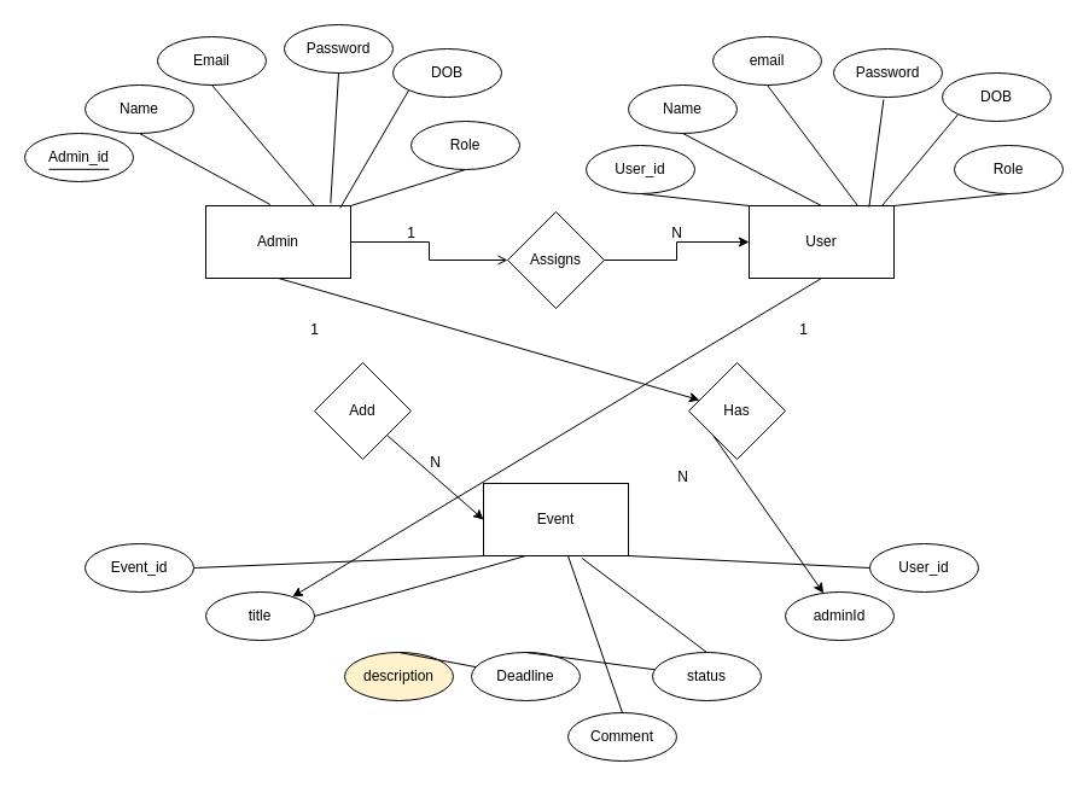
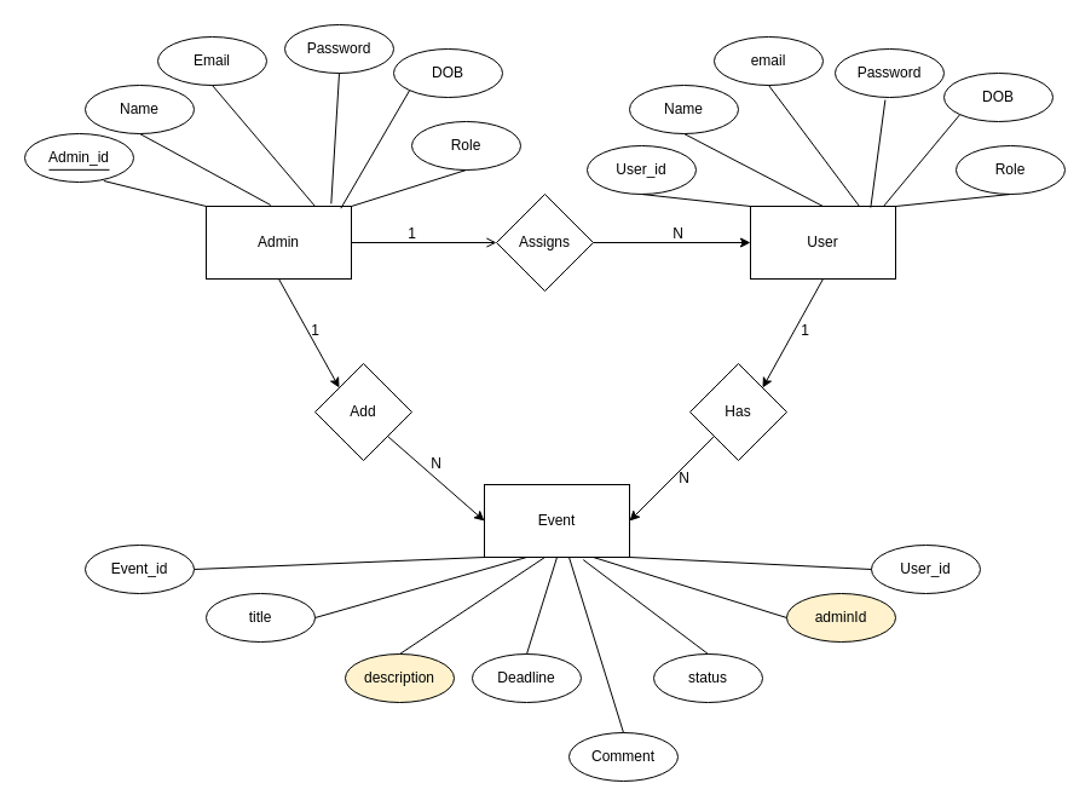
  <mxCell id="0" />
  <mxCell id="1" parent="0" />
  <mxCell id="2" style="edgeStyle=orthogonalEdgeStyle;rounded=0;orthogonalLoop=1;jettySize=auto;html=1;exitX=1;exitY=0.5;exitDx=0;exitDy=0;entryX=0;entryY=0.5;entryDx=0;entryDy=0;endArrow=open;" edge="1" parent="1" source="4" target="6"><mxGeometry relative="1" as="geometry" /></mxCell>
- <mxCell id="3" style="rounded=0;orthogonalLoop=1;jettySize=auto;html=1;exitX=0.5;exitY=1;exitDx=0;exitDy=0;" edge="1" parent="1" source="4" target="27"><mxGeometry relative="1" as="geometry" /></mxCell>
+ <mxCell id="3" style="rounded=0;orthogonalLoop=1;jettySize=auto;html=1;exitX=0.5;exitY=1;exitDx=0;exitDy=0;entryX=0;entryY=0;entryDx=0;entryDy=0;" edge="1" parent="1" source="4" target="25"><mxGeometry relative="1" as="geometry" /></mxCell>
  <mxCell id="4" value="Admin" style="rounded=0;whiteSpace=wrap;html=1;" vertex="1" parent="1"><mxGeometry x="170" y="170" width="120" height="60" as="geometry" /></mxCell>
  <mxCell id="5" style="edgeStyle=orthogonalEdgeStyle;rounded=0;orthogonalLoop=1;jettySize=auto;html=1;exitX=1;exitY=0.5;exitDx=0;exitDy=0;entryX=0;entryY=0.5;entryDx=0;entryDy=0;" edge="1" parent="1" source="6" target="8"><mxGeometry relative="1" as="geometry" /></mxCell>
- <mxCell id="6" value="Assigns" style="rhombus;whiteSpace=wrap;html=1;" vertex="1" parent="1"><mxGeometry x="420" y="175" width="80" height="80" as="geometry" /></mxCell>
- <mxCell id="7" style="rounded=0;orthogonalLoop=1;jettySize=auto;html=1;exitX=0.5;exitY=1;exitDx=0;exitDy=0;" edge="1" parent="1" source="8" target="31"><mxGeometry relative="1" as="geometry" /></mxCell>
+ <mxCell id="6" value="Assigns" style="rhombus;whiteSpace=wrap;html=1;" vertex="1" parent="1"><mxGeometry x="410" y="160" width="80" height="80" as="geometry" /></mxCell>
+ <mxCell id="7" style="rounded=0;orthogonalLoop=1;jettySize=auto;html=1;exitX=0.5;exitY=1;exitDx=0;exitDy=0;entryX=1;entryY=0;entryDx=0;entryDy=0;" edge="1" parent="1" source="8" target="27"><mxGeometry relative="1" as="geometry" /></mxCell>
  <mxCell id="8" value="User" style="rounded=0;whiteSpace=wrap;html=1;" vertex="1" parent="1"><mxGeometry x="620" y="170" width="120" height="60" as="geometry" /></mxCell>
  <mxCell id="9" value="N" style="text;html=1;align=center;verticalAlign=middle;resizable=0;points=[];autosize=1;strokeColor=none;fillColor=none;" vertex="1" parent="1"><mxGeometry x="545" y="178" width="30" height="30" as="geometry" /></mxCell>
  <mxCell id="10" value="1" style="text;html=1;align=center;verticalAlign=middle;resizable=0;points=[];autosize=1;strokeColor=none;fillColor=none;" vertex="1" parent="1"><mxGeometry x="325" y="178" width="30" height="30" as="geometry" /></mxCell>
  <mxCell id="11" value="Admin_id" style="ellipse;whiteSpace=wrap;html=1;" vertex="1" parent="1"><mxGeometry x="20" y="110" width="90" height="40" as="geometry" /></mxCell>
  <mxCell id="12" value="Name" style="ellipse;whiteSpace=wrap;html=1;" vertex="1" parent="1"><mxGeometry x="70" y="70" width="90" height="40" as="geometry" /></mxCell>
  <mxCell id="13" value="Email" style="ellipse;whiteSpace=wrap;html=1;" vertex="1" parent="1"><mxGeometry x="130" y="30" width="90" height="40" as="geometry" /></mxCell>
+ <mxCell id="14" value="" style="endArrow=none;html=1;rounded=0;exitX=0;exitY=0;exitDx=0;exitDy=0;entryX=0.726;entryY=0.975;entryDx=0;entryDy=0;entryPerimeter=0;" edge="1" parent="1" source="4" target="11"><mxGeometry width="50" height="50" relative="1" as="geometry"><mxPoint x="110" y="190" as="sourcePoint" /><mxPoint x="160" y="140" as="targetPoint" /></mxGeometry></mxCell>
  <mxCell id="15" value="" style="endArrow=none;html=1;rounded=0;exitX=0.444;exitY=-0.017;exitDx=0;exitDy=0;entryX=0.5;entryY=1;entryDx=0;entryDy=0;exitPerimeter=0;" edge="1" parent="1" source="4" target="12"><mxGeometry width="50" height="50" relative="1" as="geometry"><mxPoint x="180" y="180" as="sourcePoint" /><mxPoint x="135" y="149" as="targetPoint" /></mxGeometry></mxCell>
  <mxCell id="16" value="" style="endArrow=none;html=1;rounded=0;entryX=0.5;entryY=1;entryDx=0;entryDy=0;" edge="1" parent="1" target="13"><mxGeometry width="50" height="50" relative="1" as="geometry"><mxPoint x="260" y="170" as="sourcePoint" /><mxPoint x="310" y="120" as="targetPoint" /></mxGeometry></mxCell>
  <mxCell id="17" value="User_id" style="ellipse;whiteSpace=wrap;html=1;" vertex="1" parent="1"><mxGeometry x="485" y="120" width="90" height="40" as="geometry" /></mxCell>
  <mxCell id="18" value="Name" style="ellipse;whiteSpace=wrap;html=1;" vertex="1" parent="1"><mxGeometry x="520" y="70" width="90" height="40" as="geometry" /></mxCell>
  <mxCell id="19" value="email" style="ellipse;whiteSpace=wrap;html=1;" vertex="1" parent="1"><mxGeometry x="590" y="30" width="90" height="40" as="geometry" /></mxCell>
  <mxCell id="20" value="" style="endArrow=none;html=1;rounded=0;entryX=0.5;entryY=1;entryDx=0;entryDy=0;exitX=0.75;exitY=0;exitDx=0;exitDy=0;" edge="1" parent="1" source="8" target="19"><mxGeometry width="50" height="50" relative="1" as="geometry"><mxPoint x="730" y="170" as="sourcePoint" /><mxPoint x="780" y="120" as="targetPoint" /></mxGeometry></mxCell>
  <mxCell id="21" value="" style="endArrow=none;html=1;rounded=0;exitX=0.5;exitY=0;exitDx=0;exitDy=0;entryX=0.5;entryY=1;entryDx=0;entryDy=0;" edge="1" parent="1" source="8" target="18"><mxGeometry width="50" height="50" relative="1" as="geometry"><mxPoint x="640" y="160" as="sourcePoint" /><mxPoint x="690" y="110" as="targetPoint" /></mxGeometry></mxCell>
  <mxCell id="22" value="" style="endArrow=none;html=1;rounded=0;exitX=0;exitY=0;exitDx=0;exitDy=0;entryX=0.5;entryY=1;entryDx=0;entryDy=0;" edge="1" parent="1" source="8" target="17"><mxGeometry width="50" height="50" relative="1" as="geometry"><mxPoint x="610" y="170" as="sourcePoint" /><mxPoint x="660" y="120" as="targetPoint" /></mxGeometry></mxCell>
  <mxCell id="23" value="Event" style="rounded=0;whiteSpace=wrap;html=1;" vertex="1" parent="1"><mxGeometry x="400" y="400" width="120" height="60" as="geometry" /></mxCell>
  <mxCell id="24" style="rounded=0;orthogonalLoop=1;jettySize=auto;html=1;exitX=1;exitY=1;exitDx=0;exitDy=0;entryX=0;entryY=0.5;entryDx=0;entryDy=0;" edge="1" parent="1" source="25" target="23"><mxGeometry relative="1" as="geometry" /></mxCell>
  <mxCell id="25" value="Add" style="rhombus;whiteSpace=wrap;html=1;" vertex="1" parent="1"><mxGeometry x="260" y="300" width="80" height="80" as="geometry" /></mxCell>
- <mxCell id="26" style="rounded=0;orthogonalLoop=1;jettySize=auto;html=1;exitX=0;exitY=1;exitDx=0;exitDy=0;" edge="1" parent="1" source="27" target="33"><mxGeometry relative="1" as="geometry" /></mxCell>
+ <mxCell id="26" style="rounded=0;orthogonalLoop=1;jettySize=auto;html=1;exitX=0;exitY=1;exitDx=0;exitDy=0;entryX=1;entryY=0.5;entryDx=0;entryDy=0;" edge="1" parent="1" source="27" target="23"><mxGeometry relative="1" as="geometry" /></mxCell>
  <mxCell id="27" value="Has" style="rhombus;whiteSpace=wrap;html=1;" vertex="1" parent="1"><mxGeometry x="570" y="300" width="80" height="80" as="geometry" /></mxCell>
  <mxCell id="28" value="status" style="ellipse;whiteSpace=wrap;html=1;" vertex="1" parent="1"><mxGeometry x="540" y="540" width="90" height="40" as="geometry" /></mxCell>
  <mxCell id="29" value="Deadline" style="ellipse;whiteSpace=wrap;html=1;" vertex="1" parent="1"><mxGeometry x="390" y="540" width="90" height="40" as="geometry" /></mxCell>
  <mxCell id="30" value="description" style="ellipse;whiteSpace=wrap;html=1;fillColor=#fff2cc;" vertex="1" parent="1"><mxGeometry x="285" y="540" width="90" height="40" as="geometry" /></mxCell>
  <mxCell id="31" value="title" style="ellipse;whiteSpace=wrap;html=1;" vertex="1" parent="1"><mxGeometry x="170" y="490" width="90" height="40" as="geometry" /></mxCell>
  <mxCell id="32" value="User_id" style="ellipse;whiteSpace=wrap;html=1;" vertex="1" parent="1"><mxGeometry x="720" y="450" width="90" height="40" as="geometry" /></mxCell>
- <mxCell id="33" value="adminId" style="ellipse;whiteSpace=wrap;html=1;" vertex="1" parent="1"><mxGeometry x="650" y="490" width="90" height="40" as="geometry" /></mxCell>
+ <mxCell id="33" value="adminId" style="ellipse;whiteSpace=wrap;html=1;fillColor=#fff2cc;" vertex="1" parent="1"><mxGeometry x="650" y="490" width="90" height="40" as="geometry" /></mxCell>
  <mxCell id="34" value="" style="endArrow=none;html=1;rounded=0;exitX=1;exitY=0.5;exitDx=0;exitDy=0;" edge="1" parent="1" source="56"><mxGeometry width="50" height="50" relative="1" as="geometry"><mxPoint x="350" y="510" as="sourcePoint" /><mxPoint x="400" y="460" as="targetPoint" /></mxGeometry></mxCell>
  <mxCell id="35" value="" style="endArrow=none;html=1;rounded=0;exitX=1;exitY=0.5;exitDx=0;exitDy=0;" edge="1" parent="1" source="31"><mxGeometry width="50" height="50" relative="1" as="geometry"><mxPoint x="385" y="510" as="sourcePoint" /><mxPoint x="435" y="460" as="targetPoint" /></mxGeometry></mxCell>
- <mxCell id="36" value="" style="endArrow=none;html=1;rounded=0;exitX=0.5;exitY=0;exitDx=0;exitDy=0;" edge="1" parent="1" source="30" target="29"><mxGeometry width="50" height="50" relative="1" as="geometry"><mxPoint x="420" y="510" as="sourcePoint" /><mxPoint x="470" y="460" as="targetPoint" /></mxGeometry></mxCell>
- <mxCell id="37" value="" style="endArrow=none;html=1;rounded=0;exitX=0.5;exitY=0;exitDx=0;exitDy=0;" edge="1" parent="1" source="29" target="28"><mxGeometry width="50" height="50" relative="1" as="geometry"><mxPoint x="470" y="510" as="sourcePoint" /><mxPoint x="520" y="460" as="targetPoint" /></mxGeometry></mxCell>
+ <mxCell id="36" value="" style="endArrow=none;html=1;rounded=0;exitX=0.5;exitY=0;exitDx=0;exitDy=0;entryX=0.417;entryY=1;entryDx=0;entryDy=0;entryPerimeter=0;" edge="1" parent="1" source="30" target="23"><mxGeometry width="50" height="50" relative="1" as="geometry"><mxPoint x="420" y="510" as="sourcePoint" /><mxPoint x="470" y="460" as="targetPoint" /></mxGeometry></mxCell>
+ <mxCell id="37" value="" style="endArrow=none;html=1;rounded=0;entryX=0.5;entryY=1;entryDx=0;entryDy=0;exitX=0.5;exitY=0;exitDx=0;exitDy=0;" edge="1" parent="1" source="29" target="23"><mxGeometry width="50" height="50" relative="1" as="geometry"><mxPoint x="470" y="510" as="sourcePoint" /><mxPoint x="520" y="460" as="targetPoint" /></mxGeometry></mxCell>
  <mxCell id="38" value="" style="endArrow=none;html=1;rounded=0;entryX=0.681;entryY=1.035;entryDx=0;entryDy=0;exitX=0.5;exitY=0;exitDx=0;exitDy=0;entryPerimeter=0;" edge="1" parent="1" source="28" target="23"><mxGeometry width="50" height="50" relative="1" as="geometry"><mxPoint x="510" y="530" as="sourcePoint" /><mxPoint x="560" y="480" as="targetPoint" /></mxGeometry></mxCell>
  <mxCell id="39" value="" style="endArrow=none;html=1;rounded=0;entryX=0;entryY=0.5;entryDx=0;entryDy=0;exitX=1;exitY=1;exitDx=0;exitDy=0;" edge="1" parent="1" source="23" target="32"><mxGeometry width="50" height="50" relative="1" as="geometry"><mxPoint x="580" y="500" as="sourcePoint" /><mxPoint x="630" y="450" as="targetPoint" /></mxGeometry></mxCell>
+ <mxCell id="40" value="" style="endArrow=none;html=1;rounded=0;entryX=0;entryY=0.5;entryDx=0;entryDy=0;exitX=0.75;exitY=1;exitDx=0;exitDy=0;" edge="1" parent="1" source="23" target="33"><mxGeometry width="50" height="50" relative="1" as="geometry"><mxPoint x="580" y="520" as="sourcePoint" /><mxPoint x="630" y="470" as="targetPoint" /></mxGeometry></mxCell>
  <mxCell id="41" value="Password" style="ellipse;whiteSpace=wrap;html=1;" vertex="1" parent="1"><mxGeometry x="690" y="40" width="90" height="40" as="geometry" /></mxCell>
  <mxCell id="42" value="" style="endArrow=none;html=1;rounded=0;entryX=0.46;entryY=1.051;entryDx=0;entryDy=0;entryPerimeter=0;exitX=0.828;exitY=0.017;exitDx=0;exitDy=0;exitPerimeter=0;" edge="1" parent="1" source="8" target="41"><mxGeometry width="50" height="50" relative="1" as="geometry"><mxPoint x="740" y="170" as="sourcePoint" /><mxPoint x="790" y="120" as="targetPoint" /></mxGeometry></mxCell>
  <mxCell id="43" value="1" style="text;html=1;align=center;verticalAlign=middle;resizable=0;points=[];autosize=1;strokeColor=none;fillColor=none;" vertex="1" parent="1"><mxGeometry x="650" y="258" width="30" height="30" as="geometry" /></mxCell>
  <mxCell id="44" value="N" style="text;html=1;align=center;verticalAlign=middle;resizable=0;points=[];autosize=1;strokeColor=none;fillColor=none;" vertex="1" parent="1"><mxGeometry x="550" y="380" width="30" height="30" as="geometry" /></mxCell>
  <mxCell id="45" value="1" style="text;html=1;align=center;verticalAlign=middle;resizable=0;points=[];autosize=1;strokeColor=none;fillColor=none;" vertex="1" parent="1"><mxGeometry x="245" y="258" width="30" height="30" as="geometry" /></mxCell>
  <mxCell id="46" value="N" style="text;html=1;align=center;verticalAlign=middle;resizable=0;points=[];autosize=1;strokeColor=none;fillColor=none;" vertex="1" parent="1"><mxGeometry x="345" y="368" width="30" height="30" as="geometry" /></mxCell>
  <mxCell id="47" value="" style="endArrow=none;html=1;rounded=0;" edge="1" parent="1" source="56"><mxGeometry width="50" height="50" relative="1" as="geometry"><mxPoint x="90" y="460" as="sourcePoint" /><mxPoint x="140" y="460" as="targetPoint" /></mxGeometry></mxCell>
  <mxCell id="48" value="" style="endArrow=none;html=1;rounded=0;" edge="1" parent="1"><mxGeometry width="50" height="50" relative="1" as="geometry"><mxPoint x="40" y="139.83" as="sourcePoint" /><mxPoint x="90" y="139.83" as="targetPoint" /></mxGeometry></mxCell>
  <mxCell id="49" value="Password" style="ellipse;whiteSpace=wrap;html=1;" vertex="1" parent="1"><mxGeometry x="235" y="20" width="90" height="40" as="geometry" /></mxCell>
  <mxCell id="50" value="" style="endArrow=none;html=1;rounded=0;entryX=0.5;entryY=1;entryDx=0;entryDy=0;exitX=0.861;exitY=-0.035;exitDx=0;exitDy=0;exitPerimeter=0;" edge="1" parent="1" source="4" target="49"><mxGeometry width="50" height="50" relative="1" as="geometry"><mxPoint x="290" y="170" as="sourcePoint" /><mxPoint x="340" y="120" as="targetPoint" /></mxGeometry></mxCell>
  <mxCell id="51" value="Role" style="ellipse;whiteSpace=wrap;html=1;" vertex="1" parent="1"><mxGeometry x="340" y="100" width="90" height="40" as="geometry" /></mxCell>
  <mxCell id="52" value="" style="endArrow=none;html=1;rounded=0;entryX=0.5;entryY=1;entryDx=0;entryDy=0;" edge="1" parent="1" target="51"><mxGeometry width="50" height="50" relative="1" as="geometry"><mxPoint x="290" y="170" as="sourcePoint" /><mxPoint x="340" y="120" as="targetPoint" /></mxGeometry></mxCell>
  <mxCell id="53" value="Role" style="ellipse;whiteSpace=wrap;html=1;" vertex="1" parent="1"><mxGeometry x="790" y="120" width="90" height="40" as="geometry" /></mxCell>
  <mxCell id="54" value="" style="endArrow=none;html=1;rounded=0;entryX=0.5;entryY=1;entryDx=0;entryDy=0;" edge="1" parent="1" target="53"><mxGeometry width="50" height="50" relative="1" as="geometry"><mxPoint x="740" y="170" as="sourcePoint" /><mxPoint x="800" y="130" as="targetPoint" /></mxGeometry></mxCell>
  <mxCell id="55" value="" style="endArrow=none;html=1;rounded=0;" edge="1" parent="1" target="56"><mxGeometry width="50" height="50" relative="1" as="geometry"><mxPoint x="90" y="460" as="sourcePoint" /><mxPoint x="140" y="460" as="targetPoint" /></mxGeometry></mxCell>
  <mxCell id="56" value="Event_id" style="ellipse;whiteSpace=wrap;html=1;" vertex="1" parent="1"><mxGeometry x="70" y="450" width="90" height="40" as="geometry" /></mxCell>
- <mxCell id="57" value="Comment" style="ellipse;whiteSpace=wrap;html=1;" vertex="1" parent="1"><mxGeometry x="470" y="590" width="90" height="40" as="geometry" /></mxCell>
+ <mxCell id="57" value="Comment" style="ellipse;whiteSpace=wrap;html=1;" vertex="1" parent="1"><mxGeometry x="470" y="605" width="90" height="40" as="geometry" /></mxCell>
  <mxCell id="58" value="" style="endArrow=none;html=1;rounded=0;exitX=0.5;exitY=0;exitDx=0;exitDy=0;" edge="1" parent="1" source="57"><mxGeometry width="50" height="50" relative="1" as="geometry"><mxPoint x="480" y="580" as="sourcePoint" /><mxPoint x="470" y="460" as="targetPoint" /></mxGeometry></mxCell>
  <mxCell id="59" value="DOB" style="ellipse;whiteSpace=wrap;html=1;" vertex="1" parent="1"><mxGeometry x="780" y="60" width="90" height="40" as="geometry" /></mxCell>
  <mxCell id="60" value="" style="endArrow=none;html=1;rounded=0;entryX=0;entryY=1;entryDx=0;entryDy=0;" edge="1" parent="1" target="59"><mxGeometry width="50" height="50" relative="1" as="geometry"><mxPoint x="730" y="170" as="sourcePoint" /><mxPoint x="780" y="120" as="targetPoint" /></mxGeometry></mxCell>
  <mxCell id="61" value="DOB" style="ellipse;whiteSpace=wrap;html=1;" vertex="1" parent="1"><mxGeometry x="325" y="40" width="90" height="40" as="geometry" /></mxCell>
  <mxCell id="62" value="" style="endArrow=none;html=1;rounded=0;entryX=0;entryY=1;entryDx=0;entryDy=0;exitX=0.928;exitY=0.028;exitDx=0;exitDy=0;exitPerimeter=0;" edge="1" parent="1" target="61" source="4"><mxGeometry width="50" height="50" relative="1" as="geometry"><mxPoint x="290" y="170" as="sourcePoint" /><mxPoint x="340" y="120" as="targetPoint" /></mxGeometry></mxCell>
